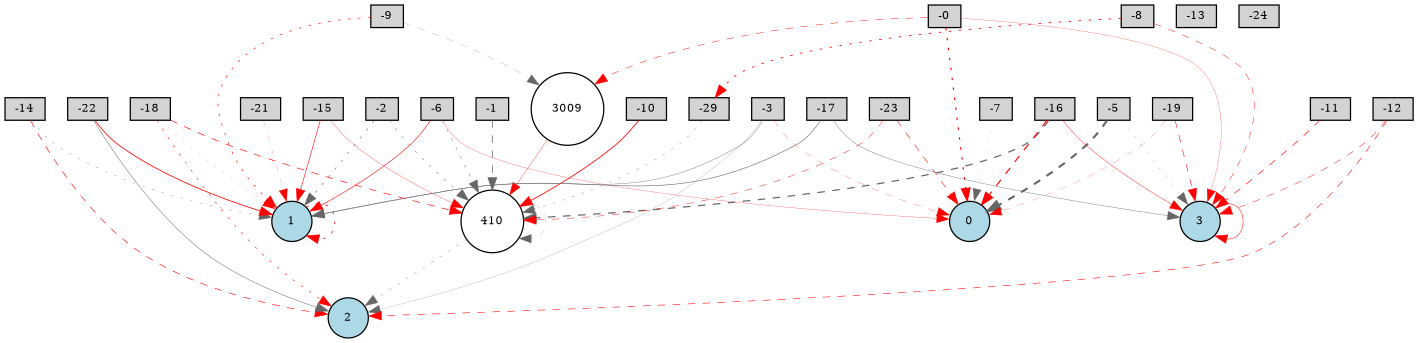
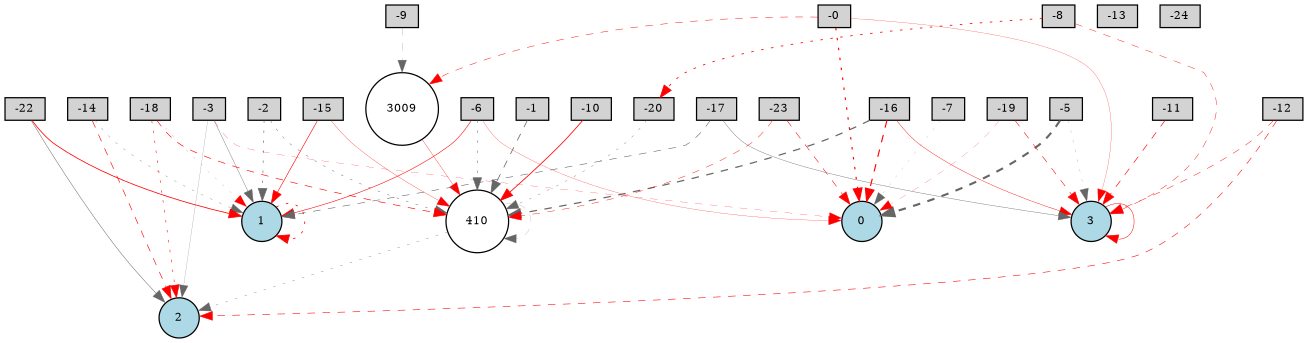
  digraph {
    node [fillcolor=lightgray fontsize=9 shape=box style=filled]
    edge [color=red style=dashed]
    -1 [height=0.2 width=0.2]
    410 [fillcolor=white height=0.2 shape=circle width=0.2]
    2 [fillcolor=lightblue height=0.2 shape=circle width=0.2]
    -2 [height=0.2 width=0.2]
    1 [fillcolor=lightblue height=0.2 shape=circle width=0.2]
    -3 [height=0.2 width=0.2]
    0 [fillcolor=lightblue height=0.2 shape=circle width=0.2]
    n8 [height=0.2 label=-0 width=0.2]
    3 [fillcolor=lightblue height=0.2 shape=circle width=0.2]
    3009 [fillcolor=white height=0.2 shape=circle width=0.2]
    -5 [height=0.2 width=0.2]
    -6 [height=0.2 width=0.2]
    -7 [height=0.2 width=0.2]
    -8 [height=0.2 width=0.2]
-   -20 [height=0.2 width=0.2 label=-29]
+   -20 [height=0.2 width=0.2]
    -9 [height=0.2 width=0.2]
    -10 [height=0.2 width=0.2]
    -11 [height=0.2 width=0.2]
    -12 [height=0.2 width=0.2]
    -13 [height=0.2 width=0.2]
    -14 [height=0.2 width=0.2]
    -15 [height=0.2 width=0.2]
    -16 [height=0.2 width=0.2]
    -17 [height=0.2 width=0.2]
    -18 [height=0.2 width=0.2]
    -19 [height=0.2 width=0.2]
-   -21 [height=0.2 width=0.2]
    -22 [height=0.2 width=0.2]
    -23 [height=0.2 width=0.2]
    -24 [height=0.2 width=0.2]
    -1 -> 410 [color=gray40 penwidth=0.6104986391488971]
    410 -> 410 [color=gray40 penwidth=0.1408150402961934]
    410 -> 2 [color=gray40 penwidth=0.2693595818955777 style=dotted]
    -2 -> 410 [color=gray40 penwidth=0.37139854697739294 style=dotted]
    -2 -> 1 [color=gray40 penwidth=0.47145254495188327 style=dotted]
    1 -> 1 [penwidth=0.6278741760554144 style=dotted]
    -3 -> 2 [color=gray40 penwidth=0.15703471345557646 style=solid]
    -3 -> 1 [color=gray40 penwidth=0.31329982113270527 style=solid]
    -3 -> 0 [penwidth=0.17698980357764182]
    n8 -> 0 [penwidth=0.9209880192216843 style=dotted]
    n8 -> 3 [penwidth=0.18239127610667927 style=solid]
    n8 -> 3009 [penwidth=0.36328140229923744]
    3 -> 3 [penwidth=0.3891598890390515 style=solid]
    3009 -> 410 [penwidth=0.2399346152599752 style=solid]
    -5 -> 0 [color=gray40 penwidth=1.6911371673664506]
    -5 -> 3 [color=gray40 penwidth=0.17830198460872693 style=dotted]
    -6 -> 410 [color=gray40 penwidth=0.40094386170774066 style=dotted]
    -6 -> 1 [penwidth=0.4408555527997928 style=solid]
    -6 -> 0 [penwidth=0.18783286418413125 style=solid]
    -7 -> 0 [color=gray40 penwidth=0.11700961436731216 style=dotted]
    -8 -> 3 [penwidth=0.3334161894718157]
    -8 -> -20 [penwidth=0.6514110167986248 style=dotted]
    -20 -> 410 [color=gray40 penwidth=0.27481905854707805 style=dotted]
-   -9 -> 1 [penwidth=0.49673519108480857 style=dotted]
    -9 -> 3009 [color=gray40 penwidth=0.17314877186772104]
    -10 -> 410 [penwidth=0.6468497421904089 style=solid]
    -11 -> 3 [penwidth=0.513246121682567]
    -12 -> 2 [penwidth=0.44787374186303364]
    -12 -> 3 [penwidth=0.3545398808655039]
    -14 -> 2 [penwidth=0.4880087353432232]
    -14 -> 1 [color=gray40 penwidth=0.2582086104147337 style=dotted]
    -15 -> 410 [penwidth=0.22422569458862618 style=solid]
    -15 -> 1 [penwidth=0.46954173517389997 style=solid]
    -16 -> 410 [color=gray40 penwidth=0.9825426804082422]
    -16 -> 0 [penwidth=0.9105224488911597]
    -16 -> 3 [penwidth=0.314488732454263 style=solid]
-   -17 -> 1 [color=gray40 penwidth=0.46046021301784246 style=solid]
+   -17 -> 1 [color=gray40 penwidth=0.46046021301784246]
    -17 -> 3 [color=gray40 penwidth=0.31232260044147747 style=solid]
    -18 -> 410 [penwidth=0.5010708691420189]
    -18 -> 2 [penwidth=0.4329262834829607 style=dotted]
    -18 -> 1 [penwidth=0.11050398806958711 style=dotted]
    -19 -> 0 [penwidth=0.14556051414785687]
    -19 -> 3 [penwidth=0.4402244082196193]
-   -21 -> 1 [penwidth=0.1176596022570101]
    -22 -> 2 [color=gray40 penwidth=0.3881613954152958 style=solid]
    -22 -> 1 [penwidth=0.6245389677014115 style=solid]
    -23 -> 410 [penwidth=0.3377537942809204]
    -23 -> 0 [penwidth=0.42571944203667156]
  }
